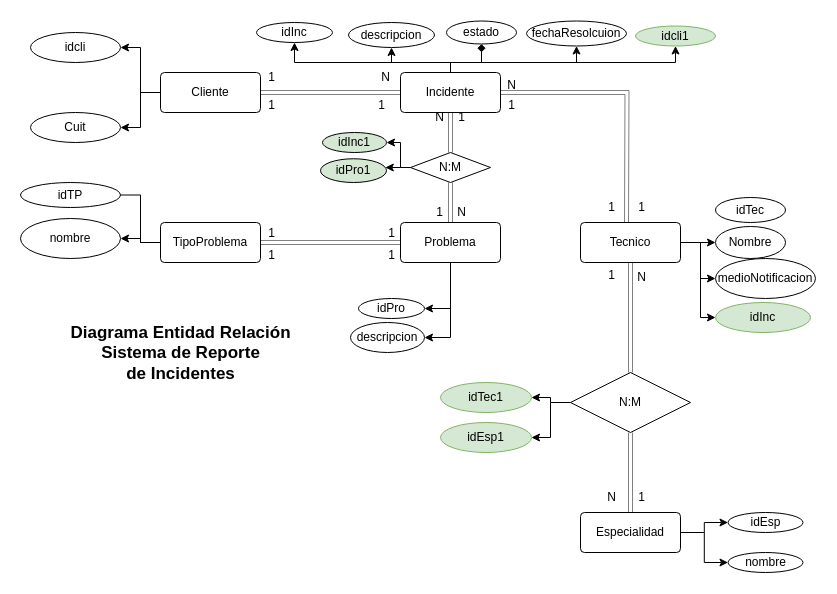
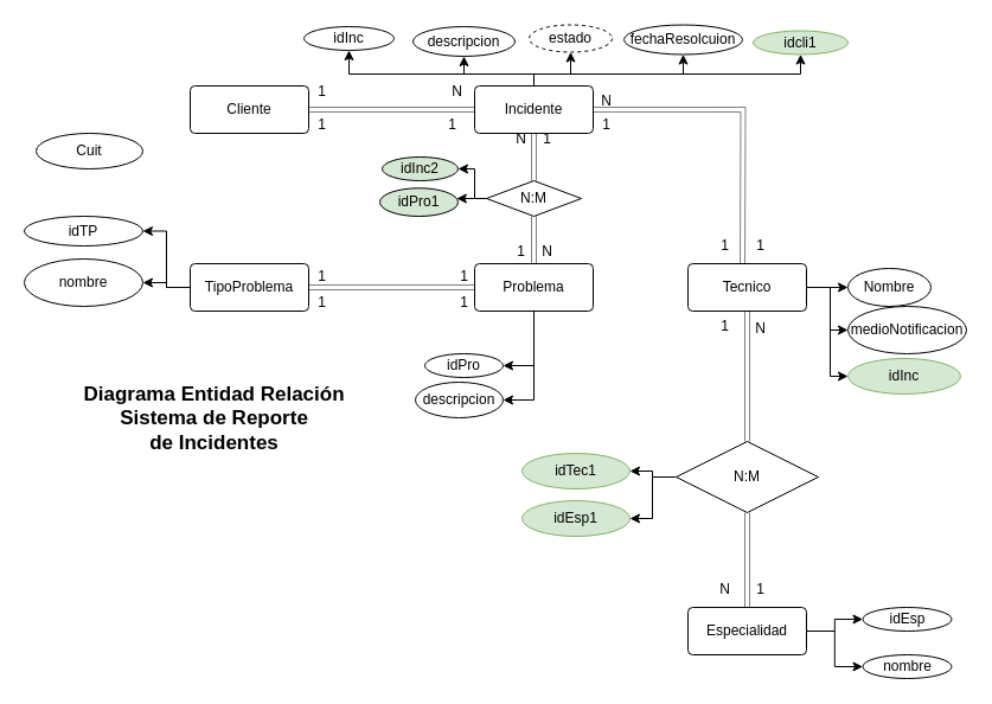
  <mxCell id="0" />
  <mxCell id="1" parent="0" />
  <mxCell id="2" style="edgeStyle=orthogonalEdgeStyle;rounded=0;orthogonalLoop=1;jettySize=auto;html=1;entryX=0;entryY=0.5;entryDx=0;entryDy=0;shape=link;strokeWidth=0.5;" parent="1" source="5" target="13" edge="1"><mxGeometry relative="1" as="geometry" /></mxCell>
- <mxCell id="3" style="edgeStyle=orthogonalEdgeStyle;rounded=0;orthogonalLoop=1;jettySize=auto;html=1;entryX=1;entryY=0.5;entryDx=0;entryDy=0;" parent="1" source="5" target="40" edge="1"><mxGeometry relative="1" as="geometry" /></mxCell>
- <mxCell id="4" style="edgeStyle=orthogonalEdgeStyle;rounded=0;orthogonalLoop=1;jettySize=auto;html=1;entryX=1;entryY=0.5;entryDx=0;entryDy=0;" parent="1" source="5" target="41" edge="1"><mxGeometry relative="1" as="geometry" /></mxCell>
  <mxCell id="5" value="Cliente" style="rounded=1;arcSize=10;whiteSpace=wrap;html=1;align=center;" parent="1" vertex="1"><mxGeometry x="160" y="72" width="100" height="40" as="geometry" /></mxCell>
  <mxCell id="6" style="edgeStyle=orthogonalEdgeStyle;rounded=0;orthogonalLoop=1;jettySize=auto;html=1;shape=link;strokeWidth=0.5;entryX=0.5;entryY=0;entryDx=0;entryDy=0;" parent="1" source="13" target="75" edge="1"><mxGeometry relative="1" as="geometry"><mxPoint x="450" y="142" as="targetPoint" /></mxGeometry></mxCell>
  <mxCell id="7" style="edgeStyle=orthogonalEdgeStyle;rounded=0;orthogonalLoop=1;jettySize=auto;html=1;entryX=0.5;entryY=0;entryDx=0;entryDy=0;shape=link;endSize=6;strokeWidth=0.5;" parent="1" source="34" target="26" edge="1"><mxGeometry relative="1" as="geometry" /></mxCell>
  <mxCell id="8" style="edgeStyle=orthogonalEdgeStyle;rounded=0;orthogonalLoop=1;jettySize=auto;html=1;entryX=0.5;entryY=1;entryDx=0;entryDy=0;" parent="1" source="13" target="45" edge="1"><mxGeometry relative="1" as="geometry"><Array as="points"><mxPoint x="450" y="62" /><mxPoint x="294" y="62" /></Array></mxGeometry></mxCell>
  <mxCell id="9" style="edgeStyle=orthogonalEdgeStyle;rounded=0;orthogonalLoop=1;jettySize=auto;html=1;entryX=0.5;entryY=1;entryDx=0;entryDy=0;" parent="1" source="13" target="46" edge="1"><mxGeometry relative="1" as="geometry"><Array as="points"><mxPoint x="450" y="62" /><mxPoint x="391" y="62" /></Array></mxGeometry></mxCell>
- <mxCell id="10" style="edgeStyle=orthogonalEdgeStyle;rounded=0;orthogonalLoop=1;jettySize=auto;html=1;entryX=0.5;entryY=1;entryDx=0;entryDy=0;endArrow=diamond;" parent="1" source="13" target="47" edge="1"><mxGeometry relative="1" as="geometry"><Array as="points"><mxPoint x="450" y="62" /><mxPoint x="481" y="62" /></Array></mxGeometry></mxCell>
+ <mxCell id="10" style="edgeStyle=orthogonalEdgeStyle;rounded=0;orthogonalLoop=1;jettySize=auto;html=1;entryX=0.5;entryY=1;entryDx=0;entryDy=0;" parent="1" source="13" target="47" edge="1"><mxGeometry relative="1" as="geometry"><Array as="points"><mxPoint x="450" y="62" /><mxPoint x="481" y="62" /></Array></mxGeometry></mxCell>
  <mxCell id="11" style="edgeStyle=orthogonalEdgeStyle;rounded=0;orthogonalLoop=1;jettySize=auto;html=1;entryX=0.5;entryY=1;entryDx=0;entryDy=0;" parent="1" source="13" target="48" edge="1"><mxGeometry relative="1" as="geometry"><Array as="points"><mxPoint x="450" y="62" /><mxPoint x="576" y="62" /></Array></mxGeometry></mxCell>
  <mxCell id="12" style="edgeStyle=orthogonalEdgeStyle;rounded=0;orthogonalLoop=1;jettySize=auto;html=1;" edge="1" parent="1" source="13" target="58"><mxGeometry relative="1" as="geometry"><Array as="points"><mxPoint x="450" y="62" /><mxPoint x="675" y="62" /></Array></mxGeometry></mxCell>
  <mxCell id="13" value="Incidente" style="rounded=1;arcSize=10;whiteSpace=wrap;html=1;align=center;" parent="1" vertex="1"><mxGeometry x="400" y="72" width="100" height="40" as="geometry" /></mxCell>
  <mxCell id="14" value="1" style="text;html=1;align=center;verticalAlign=middle;resizable=0;points=[];autosize=1;strokeColor=none;fillColor=none;" parent="1" vertex="1"><mxGeometry x="256" y="62" width="30" height="30" as="geometry" /></mxCell>
  <mxCell id="15" value="N" style="text;html=1;align=center;verticalAlign=middle;resizable=0;points=[];autosize=1;strokeColor=none;fillColor=none;" parent="1" vertex="1"><mxGeometry x="370" y="62" width="30" height="30" as="geometry" /></mxCell>
  <mxCell id="16" style="edgeStyle=orthogonalEdgeStyle;rounded=0;orthogonalLoop=1;jettySize=auto;html=1;entryX=1;entryY=0.5;entryDx=0;entryDy=0;shape=link;strokeWidth=0.5;" parent="1" source="19" target="37" edge="1"><mxGeometry relative="1" as="geometry" /></mxCell>
  <mxCell id="17" style="edgeStyle=orthogonalEdgeStyle;rounded=0;orthogonalLoop=1;jettySize=auto;html=1;entryX=1;entryY=0.5;entryDx=0;entryDy=0;" parent="1" source="19" target="49" edge="1"><mxGeometry relative="1" as="geometry" /></mxCell>
  <mxCell id="18" style="edgeStyle=orthogonalEdgeStyle;rounded=0;orthogonalLoop=1;jettySize=auto;html=1;entryX=1;entryY=0.5;entryDx=0;entryDy=0;" parent="1" source="19" target="50" edge="1"><mxGeometry relative="1" as="geometry" /></mxCell>
  <mxCell id="19" value="Problema" style="rounded=1;arcSize=10;whiteSpace=wrap;html=1;align=center;" parent="1" vertex="1"><mxGeometry x="400" y="222" width="100" height="40" as="geometry" /></mxCell>
  <mxCell id="20" value="1" style="text;html=1;align=center;verticalAlign=middle;resizable=0;points=[];autosize=1;strokeColor=none;fillColor=none;" parent="1" vertex="1"><mxGeometry x="446" y="102" width="30" height="30" as="geometry" /></mxCell>
  <mxCell id="21" value="1" style="text;html=1;align=center;verticalAlign=middle;resizable=0;points=[];autosize=1;strokeColor=none;fillColor=none;" parent="1" vertex="1"><mxGeometry x="424" y="197" width="30" height="30" as="geometry" /></mxCell>
  <mxCell id="22" style="edgeStyle=orthogonalEdgeStyle;rounded=0;orthogonalLoop=1;jettySize=auto;html=1;entryX=0;entryY=0.5;entryDx=0;entryDy=0;" parent="1" source="26" target="43" edge="1"><mxGeometry relative="1" as="geometry" /></mxCell>
  <mxCell id="23" style="edgeStyle=orthogonalEdgeStyle;rounded=0;orthogonalLoop=1;jettySize=auto;html=1;entryX=0;entryY=0.5;entryDx=0;entryDy=0;" parent="1" source="26" target="44" edge="1"><mxGeometry relative="1" as="geometry" /></mxCell>
  <mxCell id="24" style="edgeStyle=orthogonalEdgeStyle;rounded=0;orthogonalLoop=1;jettySize=auto;html=1;entryX=0;entryY=0.5;entryDx=0;entryDy=0;" edge="1" parent="1" source="26" target="61"><mxGeometry relative="1" as="geometry"><Array as="points"><mxPoint x="700" y="242" /><mxPoint x="700" y="317" /></Array></mxGeometry></mxCell>
  <mxCell id="25" style="edgeStyle=orthogonalEdgeStyle;rounded=0;orthogonalLoop=1;jettySize=auto;html=1;shape=link;strokeWidth=0.5;entryX=0.5;entryY=0;entryDx=0;entryDy=0;" edge="1" parent="1" source="26" target="65"><mxGeometry relative="1" as="geometry"><mxPoint x="630" y="332" as="targetPoint" /></mxGeometry></mxCell>
  <mxCell id="26" value="Tecnico" style="rounded=1;arcSize=10;whiteSpace=wrap;html=1;align=center;" parent="1" vertex="1"><mxGeometry x="580" y="222" width="100" height="40" as="geometry" /></mxCell>
  <mxCell id="27" value="N" style="text;html=1;align=center;verticalAlign=middle;resizable=0;points=[];autosize=1;strokeColor=none;fillColor=none;" parent="1" vertex="1"><mxGeometry x="496" y="70" width="30" height="30" as="geometry" /></mxCell>
  <mxCell id="28" style="edgeStyle=orthogonalEdgeStyle;rounded=0;orthogonalLoop=1;jettySize=auto;html=1;entryX=0;entryY=0.5;entryDx=0;entryDy=0;" parent="1" source="30" target="53" edge="1"><mxGeometry relative="1" as="geometry" /></mxCell>
  <mxCell id="29" style="edgeStyle=orthogonalEdgeStyle;rounded=0;orthogonalLoop=1;jettySize=auto;html=1;entryX=0;entryY=0.5;entryDx=0;entryDy=0;" parent="1" source="30" target="54" edge="1"><mxGeometry relative="1" as="geometry" /></mxCell>
  <mxCell id="30" value="Especialidad" style="rounded=1;arcSize=10;whiteSpace=wrap;html=1;align=center;" parent="1" vertex="1"><mxGeometry x="580" y="512" width="100" height="40" as="geometry" /></mxCell>
  <mxCell id="31" value="N" style="text;html=1;align=center;verticalAlign=middle;resizable=0;points=[];autosize=1;strokeColor=none;fillColor=none;" parent="1" vertex="1"><mxGeometry x="626" y="262" width="30" height="30" as="geometry" /></mxCell>
  <mxCell id="32" value="N" style="text;html=1;align=center;verticalAlign=middle;resizable=0;points=[];autosize=1;strokeColor=none;fillColor=none;" parent="1" vertex="1"><mxGeometry x="596" y="482" width="30" height="30" as="geometry" /></mxCell>
  <mxCell id="33" value="" style="edgeStyle=orthogonalEdgeStyle;rounded=0;orthogonalLoop=1;jettySize=auto;html=1;entryX=0.5;entryY=0;entryDx=0;entryDy=0;shape=link;endSize=6;strokeWidth=0.5;exitX=0.133;exitY=0.733;exitDx=0;exitDy=0;exitPerimeter=0;" parent="1" source="27" edge="1"><mxGeometry relative="1" as="geometry"><mxPoint x="515" y="122" as="sourcePoint" /><mxPoint x="626" y="222" as="targetPoint" /></mxGeometry></mxCell>
  <mxCell id="34" value="1" style="text;html=1;align=center;verticalAlign=middle;resizable=0;points=[];autosize=1;strokeColor=none;fillColor=none;" parent="1" vertex="1"><mxGeometry x="596" y="192" width="30" height="30" as="geometry" /></mxCell>
- <mxCell id="35" style="edgeStyle=orthogonalEdgeStyle;rounded=0;orthogonalLoop=1;jettySize=auto;html=1;entryX=1;entryY=0.5;entryDx=0;entryDy=0;endArrow=none;" parent="1" source="37" target="51" edge="1"><mxGeometry relative="1" as="geometry" /></mxCell>
+ <mxCell id="35" style="edgeStyle=orthogonalEdgeStyle;rounded=0;orthogonalLoop=1;jettySize=auto;html=1;entryX=1;entryY=0.5;entryDx=0;entryDy=0;" parent="1" source="37" target="51" edge="1"><mxGeometry relative="1" as="geometry" /></mxCell>
  <mxCell id="36" style="edgeStyle=orthogonalEdgeStyle;rounded=0;orthogonalLoop=1;jettySize=auto;html=1;entryX=1;entryY=0.5;entryDx=0;entryDy=0;" parent="1" source="37" target="52" edge="1"><mxGeometry relative="1" as="geometry"><Array as="points"><mxPoint x="140" y="242" /><mxPoint x="140" y="238" /></Array></mxGeometry></mxCell>
  <mxCell id="37" value="TipoProblema" style="rounded=1;arcSize=10;whiteSpace=wrap;html=1;align=center;" parent="1" vertex="1"><mxGeometry x="160" y="222" width="100" height="40" as="geometry" /></mxCell>
  <mxCell id="38" value="1" style="text;html=1;align=center;verticalAlign=middle;resizable=0;points=[];autosize=1;strokeColor=none;fillColor=none;" parent="1" vertex="1"><mxGeometry x="256" y="218" width="30" height="30" as="geometry" /></mxCell>
  <mxCell id="39" value="1" style="text;html=1;align=center;verticalAlign=middle;resizable=0;points=[];autosize=1;strokeColor=none;fillColor=none;" parent="1" vertex="1"><mxGeometry x="376" y="240" width="30" height="30" as="geometry" /></mxCell>
- <mxCell id="40" value="idcli" style="ellipse;whiteSpace=wrap;html=1;align=center;" parent="1" vertex="1"><mxGeometry x="30" y="32" width="90" height="30" as="geometry" /></mxCell>
  <mxCell id="41" value="Cuit" style="ellipse;whiteSpace=wrap;html=1;align=center;" parent="1" vertex="1"><mxGeometry x="30" y="112" width="90" height="30" as="geometry" /></mxCell>
- <mxCell id="42" value="idTec" style="ellipse;whiteSpace=wrap;html=1;align=center;" parent="1" vertex="1"><mxGeometry x="715" y="197" width="70" height="25" as="geometry" /></mxCell>
  <mxCell id="43" value="Nombre" style="ellipse;whiteSpace=wrap;html=1;align=center;" parent="1" vertex="1"><mxGeometry x="715" y="226" width="70" height="32" as="geometry" /></mxCell>
  <mxCell id="44" value="medioNotificacion" style="ellipse;whiteSpace=wrap;html=1;align=center;" parent="1" vertex="1"><mxGeometry x="715" y="258" width="100" height="40" as="geometry" /></mxCell>
  <mxCell id="45" value="idInc" style="ellipse;whiteSpace=wrap;html=1;align=center;" parent="1" vertex="1"><mxGeometry x="256" y="22" width="76" height="20" as="geometry" /></mxCell>
  <mxCell id="46" value="descripcion" style="ellipse;whiteSpace=wrap;html=1;align=center;" parent="1" vertex="1"><mxGeometry x="348" y="22" width="86" height="25" as="geometry" /></mxCell>
- <mxCell id="47" value="estado" style="ellipse;whiteSpace=wrap;html=1;align=center;" parent="1" vertex="1"><mxGeometry x="446" y="20.5" width="70" height="23" as="geometry" /></mxCell>
+ <mxCell id="47" value="estado" style="ellipse;whiteSpace=wrap;html=1;align=center;dashed=1;" parent="1" vertex="1"><mxGeometry x="446" y="20.5" width="70" height="23" as="geometry" /></mxCell>
  <mxCell id="48" value="fechaResolcuion" style="ellipse;whiteSpace=wrap;html=1;align=center;" parent="1" vertex="1"><mxGeometry x="526" y="20.5" width="100" height="25" as="geometry" /></mxCell>
  <mxCell id="49" value="idPro" style="ellipse;whiteSpace=wrap;html=1;align=center;" parent="1" vertex="1"><mxGeometry x="358" y="298" width="66" height="20" as="geometry" /></mxCell>
  <mxCell id="50" value="descripcion" style="ellipse;whiteSpace=wrap;html=1;align=center;" parent="1" vertex="1"><mxGeometry x="350" y="322" width="74" height="30" as="geometry" /></mxCell>
  <mxCell id="51" value="idTP" style="ellipse;whiteSpace=wrap;html=1;align=center;" parent="1" vertex="1"><mxGeometry x="20" y="182" width="100" height="25" as="geometry" /></mxCell>
  <mxCell id="52" value="nombre" style="ellipse;whiteSpace=wrap;html=1;align=center;" parent="1" vertex="1"><mxGeometry x="20" y="218" width="100" height="40" as="geometry" /></mxCell>
  <mxCell id="53" value="idEsp" style="ellipse;whiteSpace=wrap;html=1;align=center;" parent="1" vertex="1"><mxGeometry x="727.5" y="512" width="75" height="20" as="geometry" /></mxCell>
  <mxCell id="54" value="nombre" style="ellipse;whiteSpace=wrap;html=1;align=center;" parent="1" vertex="1"><mxGeometry x="727.5" y="552" width="75" height="20" as="geometry" /></mxCell>
  <mxCell id="55" value="&lt;div style=&quot;font-size: 17px;&quot;&gt;&lt;font style=&quot;font-size: 17px;&quot;&gt;&lt;b&gt;Diagrama Entidad Relación&lt;/b&gt;&lt;/font&gt;&lt;/div&gt;&lt;div style=&quot;font-size: 17px;&quot;&gt;&lt;font style=&quot;font-size: 17px;&quot;&gt;&lt;b&gt;Sistema de Reporte&lt;/b&gt;&lt;/font&gt;&lt;/div&gt;&lt;div style=&quot;font-size: 17px;&quot;&gt;&lt;font style=&quot;font-size: 17px;&quot;&gt;&lt;b&gt;de Incidentes&lt;/b&gt;&lt;font style=&quot;font-size: 17px;&quot;&gt;&lt;br&gt;&lt;/font&gt;&lt;/font&gt;&lt;/div&gt;" style="text;html=1;align=center;verticalAlign=middle;resizable=0;points=[];autosize=1;strokeColor=none;fillColor=none;" parent="1" vertex="1"><mxGeometry x="60" y="318" width="240" height="70" as="geometry" /></mxCell>
  <mxCell id="56" value="1" style="text;html=1;align=center;verticalAlign=middle;resizable=0;points=[];autosize=1;strokeColor=none;fillColor=none;" vertex="1" parent="1"><mxGeometry x="366" y="90" width="30" height="30" as="geometry" /></mxCell>
  <mxCell id="57" value="1" style="text;html=1;align=center;verticalAlign=middle;resizable=0;points=[];autosize=1;strokeColor=none;fillColor=none;" vertex="1" parent="1"><mxGeometry x="256" y="90" width="30" height="30" as="geometry" /></mxCell>
  <mxCell id="58" value="idcli1" style="ellipse;whiteSpace=wrap;html=1;align=center;fillColor=#D5E8D4;strokeColor=#82b366;gradientColor=none;gradientDirection=west;" vertex="1" parent="1"><mxGeometry x="635" y="25.5" width="80" height="20" as="geometry" /></mxCell>
  <mxCell id="59" value="1" style="text;html=1;align=center;verticalAlign=middle;resizable=0;points=[];autosize=1;strokeColor=none;fillColor=none;" vertex="1" parent="1"><mxGeometry x="496" y="90" width="30" height="30" as="geometry" /></mxCell>
  <mxCell id="60" value="1" style="text;html=1;align=center;verticalAlign=middle;resizable=0;points=[];autosize=1;strokeColor=none;fillColor=none;" vertex="1" parent="1"><mxGeometry x="626" y="192" width="30" height="30" as="geometry" /></mxCell>
  <mxCell id="61" value="idInc" style="ellipse;whiteSpace=wrap;html=1;align=center;fillColor=#D5E8D4;strokeColor=#82b366;" vertex="1" parent="1"><mxGeometry x="715" y="302" width="95" height="30" as="geometry" /></mxCell>
  <mxCell id="62" style="edgeStyle=orthogonalEdgeStyle;rounded=0;orthogonalLoop=1;jettySize=auto;html=1;shape=link;strokeWidth=0.5;" edge="1" parent="1" source="65" target="30"><mxGeometry relative="1" as="geometry" /></mxCell>
  <mxCell id="63" style="edgeStyle=orthogonalEdgeStyle;rounded=0;orthogonalLoop=1;jettySize=auto;html=1;entryX=1;entryY=0.5;entryDx=0;entryDy=0;" edge="1" parent="1" source="65" target="68"><mxGeometry relative="1" as="geometry" /></mxCell>
  <mxCell id="64" style="edgeStyle=orthogonalEdgeStyle;rounded=0;orthogonalLoop=1;jettySize=auto;html=1;entryX=1;entryY=0.5;entryDx=0;entryDy=0;" edge="1" parent="1" source="65" target="69"><mxGeometry relative="1" as="geometry" /></mxCell>
  <mxCell id="65" value="N:M" style="shape=rhombus;perimeter=rhombusPerimeter;whiteSpace=wrap;html=1;align=center;" vertex="1" parent="1"><mxGeometry x="570" y="372" width="120" height="60" as="geometry" /></mxCell>
  <mxCell id="66" value="1" style="text;html=1;align=center;verticalAlign=middle;resizable=0;points=[];autosize=1;strokeColor=none;fillColor=none;" vertex="1" parent="1"><mxGeometry x="596" y="260" width="30" height="30" as="geometry" /></mxCell>
  <mxCell id="67" value="1" style="text;html=1;align=center;verticalAlign=middle;resizable=0;points=[];autosize=1;strokeColor=none;fillColor=none;" vertex="1" parent="1"><mxGeometry x="626" y="482" width="30" height="30" as="geometry" /></mxCell>
  <mxCell id="68" value="idTec1" style="ellipse;whiteSpace=wrap;html=1;align=center;fillColor=#d5e8d4;strokeColor=#82b366;" vertex="1" parent="1"><mxGeometry x="440" y="382" width="91" height="30" as="geometry" /></mxCell>
  <mxCell id="69" value="idEsp1" style="ellipse;whiteSpace=wrap;html=1;align=center;fillColor=#d5e8d4;strokeColor=#82b366;" vertex="1" parent="1"><mxGeometry x="440" y="422" width="91" height="30" as="geometry" /></mxCell>
  <mxCell id="70" value="N" style="text;html=1;align=center;verticalAlign=middle;resizable=0;points=[];autosize=1;strokeColor=none;fillColor=none;" vertex="1" parent="1"><mxGeometry x="446" y="197" width="30" height="30" as="geometry" /></mxCell>
  <mxCell id="71" value="N" style="text;html=1;align=center;verticalAlign=middle;resizable=0;points=[];autosize=1;strokeColor=none;fillColor=none;" vertex="1" parent="1"><mxGeometry x="424" y="102" width="30" height="30" as="geometry" /></mxCell>
  <mxCell id="72" style="edgeStyle=orthogonalEdgeStyle;rounded=0;orthogonalLoop=1;jettySize=auto;html=1;entryX=0.5;entryY=0;entryDx=0;entryDy=0;shape=link;strokeWidth=0.5;" edge="1" parent="1" source="75" target="19"><mxGeometry relative="1" as="geometry" /></mxCell>
  <mxCell id="73" style="edgeStyle=orthogonalEdgeStyle;rounded=0;orthogonalLoop=1;jettySize=auto;html=1;" edge="1" parent="1" source="75" target="76"><mxGeometry relative="1" as="geometry"><Array as="points"><mxPoint x="400" y="167" /><mxPoint x="400" y="142" /></Array></mxGeometry></mxCell>
  <mxCell id="74" style="edgeStyle=orthogonalEdgeStyle;rounded=0;orthogonalLoop=1;jettySize=auto;html=1;" edge="1" parent="1" source="75" target="77"><mxGeometry relative="1" as="geometry"><Array as="points"><mxPoint x="400" y="167" /><mxPoint x="400" y="167" /></Array></mxGeometry></mxCell>
  <mxCell id="75" value="N:M" style="shape=rhombus;perimeter=rhombusPerimeter;whiteSpace=wrap;html=1;align=center;" vertex="1" parent="1"><mxGeometry x="410" y="152" width="80" height="30" as="geometry" /></mxCell>
- <mxCell id="76" value="idInc1" style="ellipse;whiteSpace=wrap;html=1;align=center;fillStyle=auto;fillColor=#D5E8D4;strokeColor=default;gradientColor=none;gradientDirection=east;" vertex="1" parent="1"><mxGeometry x="322" y="132" width="64" height="20" as="geometry" /></mxCell>
+ <mxCell id="76" value="idInc2" style="ellipse;whiteSpace=wrap;html=1;align=center;fillStyle=auto;fillColor=#D5E8D4;strokeColor=default;gradientColor=none;gradientDirection=east;" vertex="1" parent="1"><mxGeometry x="322" y="132" width="64" height="20" as="geometry" /></mxCell>
  <mxCell id="77" value="idPro1" style="ellipse;whiteSpace=wrap;html=1;align=center;fillColor=#D5E8D4;" vertex="1" parent="1"><mxGeometry x="320" y="158.25" width="66" height="23.75" as="geometry" /></mxCell>
  <mxCell id="78" value="1" style="text;html=1;align=center;verticalAlign=middle;resizable=0;points=[];autosize=1;strokeColor=none;fillColor=none;" vertex="1" parent="1"><mxGeometry x="256" y="240" width="30" height="30" as="geometry" /></mxCell>
  <mxCell id="79" value="1" style="text;html=1;align=center;verticalAlign=middle;resizable=0;points=[];autosize=1;strokeColor=none;fillColor=none;" vertex="1" parent="1"><mxGeometry x="376" y="218" width="30" height="30" as="geometry" /></mxCell>
